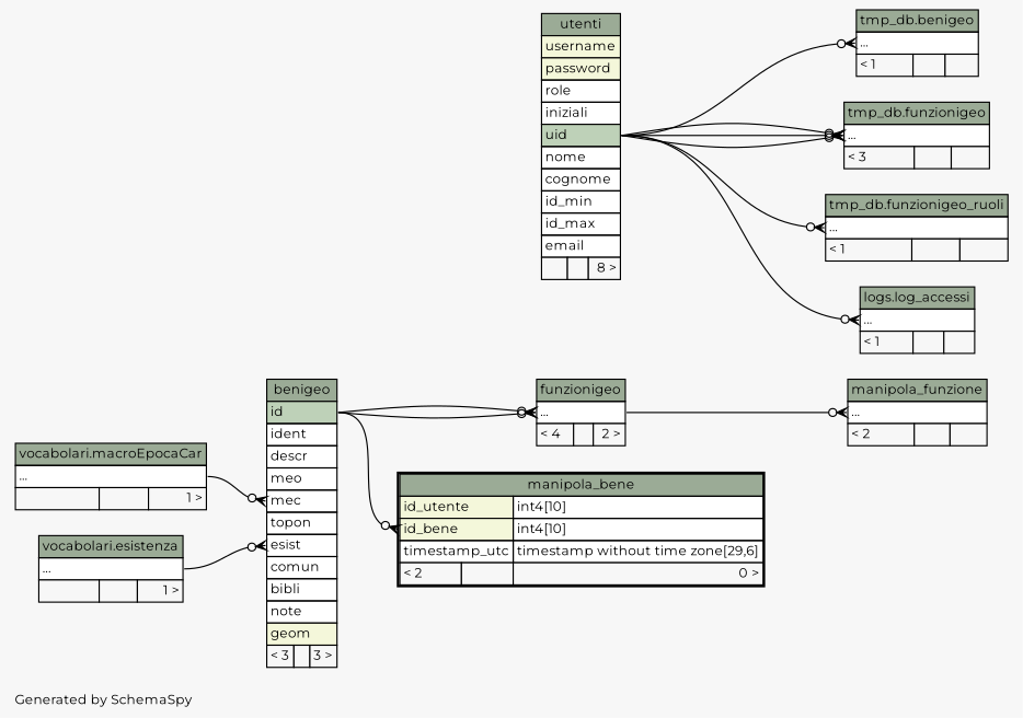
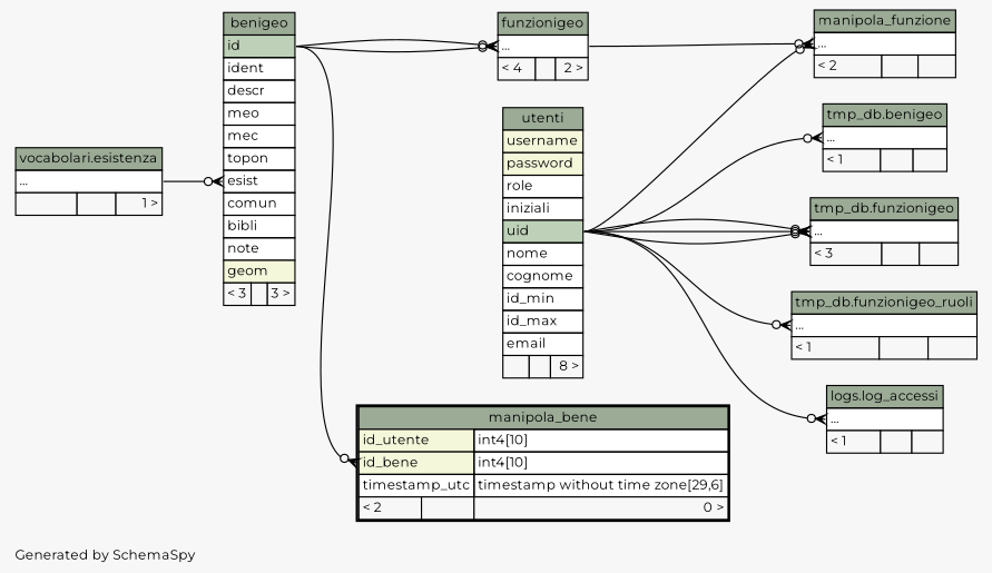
  digraph {
    bgcolor="#f7f7f7"
    fontname=Montserrat
    fontsize=11
    label="\nGenerated by SchemaSpy"
    labeljust=l
    nodesep=0.18
    rankdir=RL
    ranksep=0.46
    node [fontname=Montserrat fontsize=11 shape=plaintext]
    edge [arrowhead=none arrowsize=0.8 arrowtail=crowodot dir=back fontname=Montserrat headport="uid:e" tailport="elipses:w"]
    n1 [label=<     <TABLE BORDER="0" CELLBORDER="1" CELLSPACING="0" BGCOLOR="#ffffff">       <TR><TD COLSPAN="3" BGCOLOR="#9bab96" ALIGN="CENTER">benigeo</TD></TR>       <TR><TD PORT="id" COLSPAN="3" BGCOLOR="#bed1b8" ALIGN="LEFT">id</TD></TR>       <TR><TD PORT="ident" COLSPAN="3" ALIGN="LEFT">ident</TD></TR>       <TR><TD PORT="descr" COLSPAN="3" ALIGN="LEFT">descr</TD></TR>       <TR><TD PORT="meo" COLSPAN="3" ALIGN="LEFT">meo</TD></TR>       <TR><TD PORT="mec" COLSPAN="3" ALIGN="LEFT">mec</TD></TR>       <TR><TD PORT="topon" COLSPAN="3" ALIGN="LEFT">topon</TD></TR>       <TR><TD PORT="esist" COLSPAN="3" ALIGN="LEFT">esist</TD></TR>       <TR><TD PORT="comun" COLSPAN="3" ALIGN="LEFT">comun</TD></TR>       <TR><TD PORT="bibli" COLSPAN="3" ALIGN="LEFT">bibli</TD></TR>       <TR><TD PORT="note" COLSPAN="3" ALIGN="LEFT">note</TD></TR>       <TR><TD PORT="geom" COLSPAN="3" BGCOLOR="#f4f7da" ALIGN="LEFT">geom</TD></TR>       <TR><TD ALIGN="LEFT" BGCOLOR="#f7f7f7">&lt; 3</TD><TD ALIGN="RIGHT" BGCOLOR="#f7f7f7">  </TD><TD ALIGN="RIGHT" BGCOLOR="#f7f7f7">3 &gt;</TD></TR>     </TABLE>>]
    n2 [label=<     <TABLE BORDER="0" CELLBORDER="1" CELLSPACING="0" BGCOLOR="#ffffff">       <TR><TD COLSPAN="3" BGCOLOR="#9bab96" ALIGN="CENTER">vocabolari.esistenza</TD></TR>       <TR><TD PORT="elipses" COLSPAN="3" ALIGN="LEFT">...</TD></TR>       <TR><TD ALIGN="LEFT" BGCOLOR="#f7f7f7">  </TD><TD ALIGN="RIGHT" BGCOLOR="#f7f7f7">  </TD><TD ALIGN="RIGHT" BGCOLOR="#f7f7f7">1 &gt;</TD></TR>     </TABLE>>]
-   n3 [label=<     <TABLE BORDER="0" CELLBORDER="1" CELLSPACING="0" BGCOLOR="#ffffff">       <TR><TD COLSPAN="3" BGCOLOR="#9bab96" ALIGN="CENTER">vocabolari.macroEpocaCar</TD></TR>       <TR><TD PORT="elipses" COLSPAN="3" ALIGN="LEFT">...</TD></TR>       <TR><TD ALIGN="LEFT" BGCOLOR="#f7f7f7">  </TD><TD ALIGN="RIGHT" BGCOLOR="#f7f7f7">  </TD><TD ALIGN="RIGHT" BGCOLOR="#f7f7f7">1 &gt;</TD></TR>     </TABLE>>]
    n4 [label=<     <TABLE BORDER="0" CELLBORDER="1" CELLSPACING="0" BGCOLOR="#ffffff">       <TR><TD COLSPAN="3" BGCOLOR="#9bab96" ALIGN="CENTER">tmp_db.benigeo</TD></TR>       <TR><TD PORT="elipses" COLSPAN="3" ALIGN="LEFT">...</TD></TR>       <TR><TD ALIGN="LEFT" BGCOLOR="#f7f7f7">&lt; 1</TD><TD ALIGN="RIGHT" BGCOLOR="#f7f7f7">  </TD><TD ALIGN="RIGHT" BGCOLOR="#f7f7f7">  </TD></TR>     </TABLE>>]
    n5 [label=<     <TABLE BORDER="0" CELLBORDER="1" CELLSPACING="0" BGCOLOR="#ffffff">       <TR><TD COLSPAN="3" BGCOLOR="#9bab96" ALIGN="CENTER">utenti</TD></TR>       <TR><TD PORT="username" COLSPAN="3" BGCOLOR="#f4f7da" ALIGN="LEFT">username</TD></TR>       <TR><TD PORT="password" COLSPAN="3" BGCOLOR="#f4f7da" ALIGN="LEFT">password</TD></TR>       <TR><TD PORT="role" COLSPAN="3" ALIGN="LEFT">role</TD></TR>       <TR><TD PORT="iniziali" COLSPAN="3" ALIGN="LEFT">iniziali</TD></TR>       <TR><TD PORT="uid" COLSPAN="3" BGCOLOR="#bed1b8" ALIGN="LEFT">uid</TD></TR>       <TR><TD PORT="nome" COLSPAN="3" ALIGN="LEFT">nome</TD></TR>       <TR><TD PORT="cognome" COLSPAN="3" ALIGN="LEFT">cognome</TD></TR>       <TR><TD PORT="id_min" COLSPAN="3" ALIGN="LEFT">id_min</TD></TR>       <TR><TD PORT="id_max" COLSPAN="3" ALIGN="LEFT">id_max</TD></TR>       <TR><TD PORT="email" COLSPAN="3" ALIGN="LEFT">email</TD></TR>       <TR><TD ALIGN="LEFT" BGCOLOR="#f7f7f7">  </TD><TD ALIGN="RIGHT" BGCOLOR="#f7f7f7">  </TD><TD ALIGN="RIGHT" BGCOLOR="#f7f7f7">8 &gt;</TD></TR>     </TABLE>>]
    n6 [label=<     <TABLE BORDER="0" CELLBORDER="1" CELLSPACING="0" BGCOLOR="#ffffff">       <TR><TD COLSPAN="3" BGCOLOR="#9bab96" ALIGN="CENTER">funzionigeo</TD></TR>       <TR><TD PORT="elipses" COLSPAN="3" ALIGN="LEFT">...</TD></TR>       <TR><TD ALIGN="LEFT" BGCOLOR="#f7f7f7">&lt; 4</TD><TD ALIGN="RIGHT" BGCOLOR="#f7f7f7">  </TD><TD ALIGN="RIGHT" BGCOLOR="#f7f7f7">2 &gt;</TD></TR>     </TABLE>>]
    n7 [label=<     <TABLE BORDER="0" CELLBORDER="1" CELLSPACING="0" BGCOLOR="#ffffff">       <TR><TD COLSPAN="3" BGCOLOR="#9bab96" ALIGN="CENTER">tmp_db.funzionigeo</TD></TR>       <TR><TD PORT="elipses" COLSPAN="3" ALIGN="LEFT">...</TD></TR>       <TR><TD ALIGN="LEFT" BGCOLOR="#f7f7f7">&lt; 3</TD><TD ALIGN="RIGHT" BGCOLOR="#f7f7f7">  </TD><TD ALIGN="RIGHT" BGCOLOR="#f7f7f7">  </TD></TR>     </TABLE>>]
    n8 [label=<     <TABLE BORDER="0" CELLBORDER="1" CELLSPACING="0" BGCOLOR="#ffffff">       <TR><TD COLSPAN="3" BGCOLOR="#9bab96" ALIGN="CENTER">tmp_db.funzionigeo_ruoli</TD></TR>       <TR><TD PORT="elipses" COLSPAN="3" ALIGN="LEFT">...</TD></TR>       <TR><TD ALIGN="LEFT" BGCOLOR="#f7f7f7">&lt; 1</TD><TD ALIGN="RIGHT" BGCOLOR="#f7f7f7">  </TD><TD ALIGN="RIGHT" BGCOLOR="#f7f7f7">  </TD></TR>     </TABLE>>]
    n9 [label=<     <TABLE BORDER="0" CELLBORDER="1" CELLSPACING="0" BGCOLOR="#ffffff">       <TR><TD COLSPAN="3" BGCOLOR="#9bab96" ALIGN="CENTER">logs.log_accessi</TD></TR>       <TR><TD PORT="elipses" COLSPAN="3" ALIGN="LEFT">...</TD></TR>       <TR><TD ALIGN="LEFT" BGCOLOR="#f7f7f7">&lt; 1</TD><TD ALIGN="RIGHT" BGCOLOR="#f7f7f7">  </TD><TD ALIGN="RIGHT" BGCOLOR="#f7f7f7">  </TD></TR>     </TABLE>>]
    n10 [label=<     <TABLE BORDER="2" CELLBORDER="1" CELLSPACING="0" BGCOLOR="#ffffff">       <TR><TD COLSPAN="3" BGCOLOR="#9bab96" ALIGN="CENTER">manipola_bene</TD></TR>       <TR><TD PORT="id_utente" COLSPAN="2" BGCOLOR="#f4f7da" ALIGN="LEFT">id_utente</TD><TD PORT="id_utente.type" ALIGN="LEFT">int4[10]</TD></TR>       <TR><TD PORT="id_bene" COLSPAN="2" BGCOLOR="#f4f7da" ALIGN="LEFT">id_bene</TD><TD PORT="id_bene.type" ALIGN="LEFT">int4[10]</TD></TR>       <TR><TD PORT="timestamp_utc" COLSPAN="2" ALIGN="LEFT">timestamp_utc</TD><TD PORT="timestamp_utc.type" ALIGN="LEFT">timestamp without time zone[29,6]</TD></TR>       <TR><TD ALIGN="LEFT" BGCOLOR="#f7f7f7">&lt; 2</TD><TD ALIGN="RIGHT" BGCOLOR="#f7f7f7">  </TD><TD ALIGN="RIGHT" BGCOLOR="#f7f7f7">0 &gt;</TD></TR>     </TABLE>>]
    n11 [label=<     <TABLE BORDER="0" CELLBORDER="1" CELLSPACING="0" BGCOLOR="#ffffff">       <TR><TD COLSPAN="3" BGCOLOR="#9bab96" ALIGN="CENTER">manipola_funzione</TD></TR>       <TR><TD PORT="elipses" COLSPAN="3" ALIGN="LEFT">...</TD></TR>       <TR><TD ALIGN="LEFT" BGCOLOR="#f7f7f7">&lt; 2</TD><TD ALIGN="RIGHT" BGCOLOR="#f7f7f7">  </TD><TD ALIGN="RIGHT" BGCOLOR="#f7f7f7">  </TD></TR>     </TABLE>>]
    n1 -> n2 [headport="elipses:e" tailport="esist:w"]
-   n1 -> n3 [headport="elipses:e" tailport="mec:w"]
    n4 -> n5
    n6 -> n1 [headport="id:e"]
    n6 -> n1 [headport="id:e"]
    n7 -> n5
    n7 -> n5
    n7 -> n5
    n8 -> n5
    n9 -> n5
    n10 -> n1 [headport="id:e" tailport="id_bene:w"]
+   n11 -> n5
    n11 -> n6 [headport="elipses:e"]
  }
